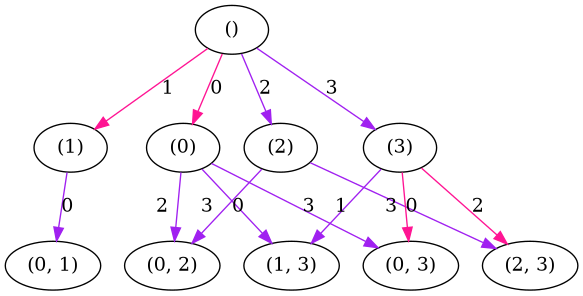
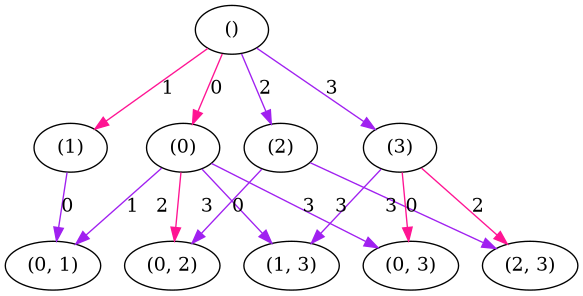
  digraph {
    splines=false
    edge [color=purple]
    "()"
    "(0)"
    "(1)"
    "(2)"
    "(3)"
    "(0, 1)"
    "(0, 2)"
    "(0, 3)"
    "(1, 3)"
    "(2, 3)"
    "()" -> "(0)" [color=deeppink label=0]
    "()" -> "(1)" [color=deeppink label=1]
    "()" -> "(2)" [label=2]
    "()" -> "(3)" [label=3]
-   "(0)" -> "(0, 2)" [label=2]
+   "(0)" -> "(0, 1)" [label=1]
+   "(0)" -> "(0, 2)" [color=deeppink label=2]
    "(0)" -> "(0, 3)" [label=3]
    "(0)" -> "(1, 3)" [label=3]
    "(1)" -> "(0, 1)" [label=0]
    "(2)" -> "(0, 2)" [label=0]
    "(2)" -> "(2, 3)" [label=3]
    "(3)" -> "(0, 3)" [color=deeppink label=0]
-   "(3)" -> "(1, 3)" [label=1]
+   "(3)" -> "(1, 3)" [label=3]
    "(3)" -> "(2, 3)" [color=deeppink label=2]
  }
